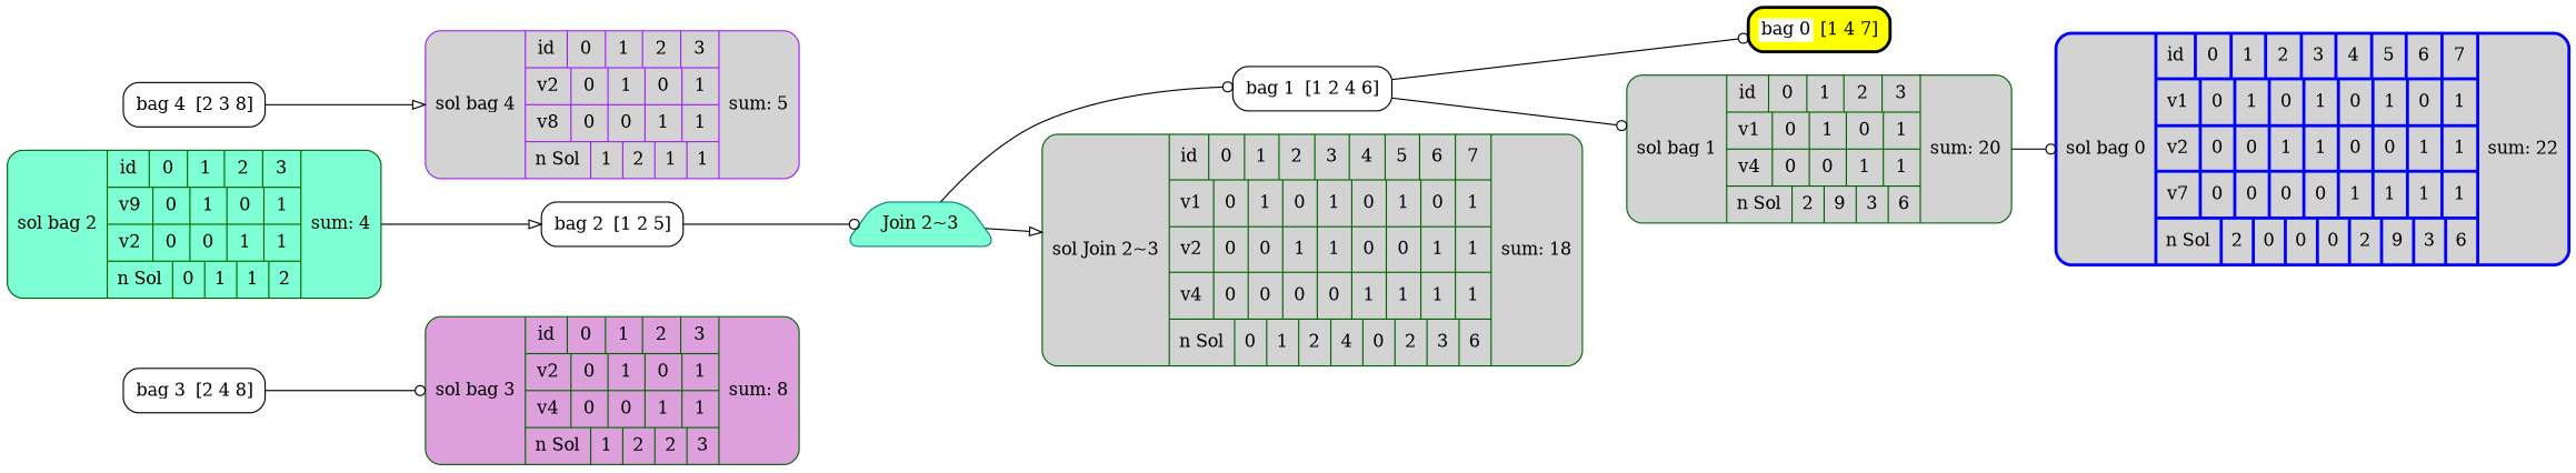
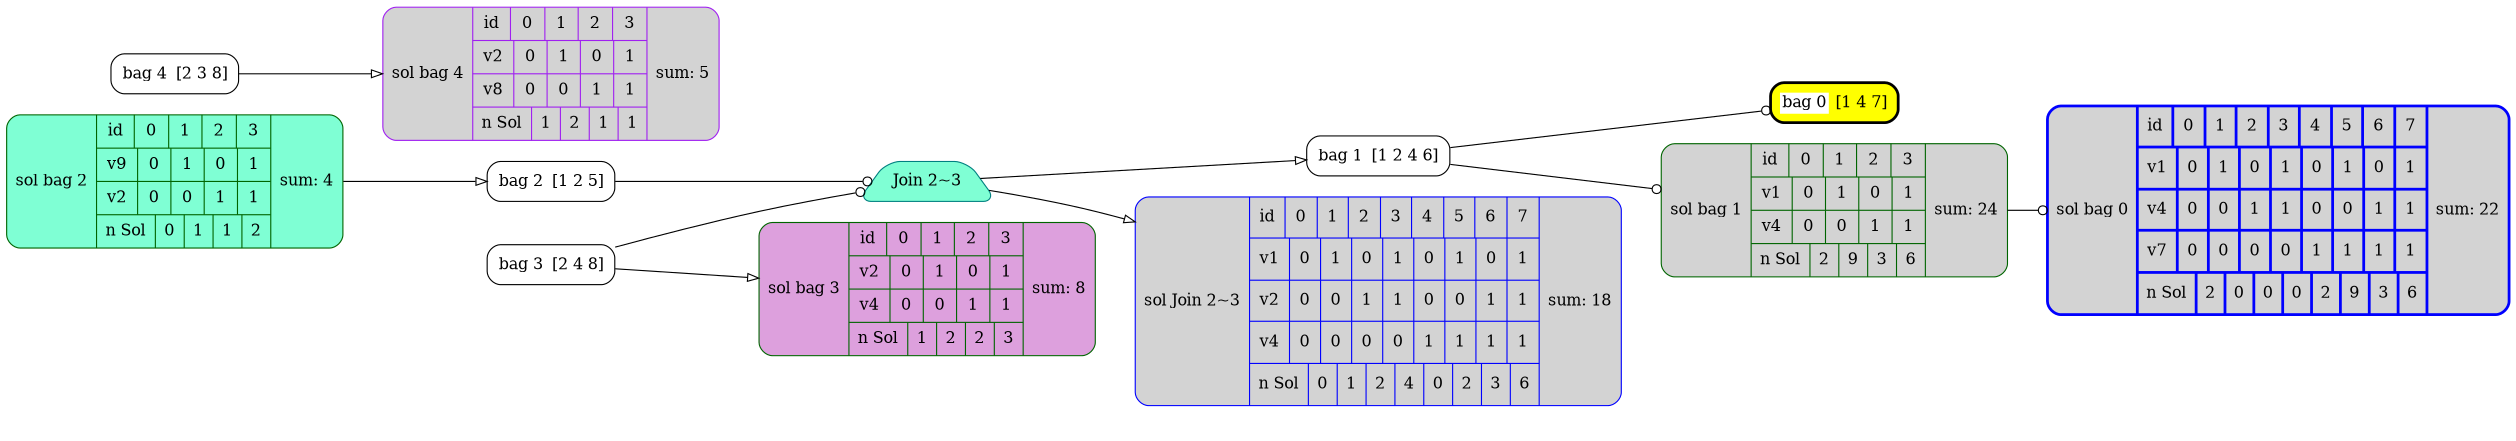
  strict digraph {
    rankdir=LR
    node [fillcolor=lightgrey margin="0.11,0.01" penwidth=1.0 shape=record style="rounded,filled"]
    edge [arrowhead=odot]
    n1 [fillcolor=yellow height=0.5 label=<<TABLE BORDER="0" CELLBORDER="0" CELLSPACING="0">               <TR><TD BGCOLOR="white">bag 0</TD><TD PORT="anchor"></TD><TD>[1 4 7]</TD></TR></TABLE>> penwidth=2.5 shape=box width=1.3333]
-   n2 [color=blue height=2.6111 label="{sol bag 0|{{id|0|1|2|3|4|5|6|7}|{v1|0|1|0|1|0|1|0|1}|{v2|0|0|1|1|0|0|1|1}|{v7|0|0|0|0|1|1|1|1}|{n Sol|2|0|0|0|2|9|3|6}}|sum: 22}" penwidth=2.5 width=2.2639]
+   n2 [color=blue height=2.6111 label="{sol bag 0|{{id|0|1|2|3|4|5|6|7}|{v1|0|1|0|1|0|1|0|1}|{v4|0|0|1|1|0|0|1|1}|{v7|0|0|0|0|1|1|1|1}|{n Sol|2|0|0|0|2|9|3|6}}|sum: 22}" penwidth=2.5 width=2.2639]
    n3 [fillcolor=white height=0.5 label=<<TABLE BORDER="0" CELLBORDER="0" CELLSPACING="0">               <TR><TD BGCOLOR="white">bag 1</TD><TD PORT="anchor"></TD><TD>[1 2 4 6]</TD></TR></TABLE>> shape=box width=1.4861]
-   n4 [color=darkgreen height=1.6667 label="{sol bag 1|{{id|0|1|2|3}|{v1|0|1|0|1}|{v4|0|0|1|1}|{n Sol|2|9|3|6}}|sum: 20}" width=1.8472]
+   n4 [color=darkgreen height=1.6667 label="{sol bag 1|{{id|0|1|2|3}|{v1|0|1|0|1}|{v4|0|0|1|1}|{n Sol|2|9|3|6}}|sum: 24}" width=1.8472]
    n5 [fillcolor=white height=0.5 label=<<TABLE BORDER="0" CELLBORDER="0" CELLSPACING="0">               <TR><TD BGCOLOR="white">bag 2</TD><TD PORT="anchor"></TD><TD>[1 2 5]</TD></TR></TABLE>> shape=box width=1.3333]
    "Join 2~3" [color=teal fillcolor=aquamarine height=0.5 shape=trapezium width=0.88889]
    n7 [color=darkgreen fillcolor=aquamarine height=1.6667 label="{sol bag 2|{{id|0|1|2|3}|{v9|0|1|0|1}|{v2|0|0|1|1}|{n Sol|0|1|1|2}}|sum: 4}" width=1.8472]
-   n8 [color=darkgreen height=2.6111 label="{sol Join 2~3|{{id|0|1|2|3|4|5|6|7}|{v1|0|1|0|1|0|1|0|1}|{v2|0|0|1|1|0|0|1|1}|{v4|0|0|0|0|1|1|1|1}|{n Sol|0|1|2|4|0|2|3|6}}|sum: 18}" width=2.2639]
+   n8 [color=blue height=2.6111 label="{sol Join 2~3|{{id|0|1|2|3|4|5|6|7}|{v1|0|1|0|1|0|1|0|1}|{v2|0|0|1|1|0|0|1|1}|{v4|0|0|0|0|1|1|1|1}|{n Sol|0|1|2|4|0|2|3|6}}|sum: 18}" width=2.2639]
    n9 [fillcolor=white height=0.5 label=<<TABLE BORDER="0" CELLBORDER="0" CELLSPACING="0">               <TR><TD BGCOLOR="white">bag 3</TD><TD PORT="anchor"></TD><TD>[2 4 8]</TD></TR></TABLE>> shape=box width=1.3333]
    n10 [color=darkgreen fillcolor=plum height=1.6667 label="{sol bag 3|{{id|0|1|2|3}|{v2|0|1|0|1}|{v4|0|0|1|1}|{n Sol|1|2|2|3}}|sum: 8}" width=1.8472]
    n11 [fillcolor=white height=0.5 label=<<TABLE BORDER="0" CELLBORDER="0" CELLSPACING="0">               <TR><TD BGCOLOR="white">bag 4</TD><TD PORT="anchor"></TD><TD>[2 3 8]</TD></TR></TABLE>> shape=box width=1.3333]
    n12 [color=purple height=1.6667 label="{sol bag 4|{{id|0|1|2|3}|{v2|0|1|0|1}|{v8|0|0|1|1}|{n Sol|1|2|1|1}}|sum: 5}" width=1.8472]
    n3 -> n1
    n3 -> n4
    n4 -> n2
    n5 -> n3 [constraint=false style=invis arrowhead=""]
    n5 -> "Join 2~3"
-   "Join 2~3" -> n3
+   "Join 2~3" -> n3 [arrowhead=onormal]
    "Join 2~3" -> n8 [arrowhead=onormal]
    n7 -> n5 [arrowhead=onormal]
    n9 -> n3 [constraint=false style=invis arrowhead=""]
-   n9 -> n10
+   n9 -> "Join 2~3"
+   n9 -> n10 [arrowhead=onormal]
    n11 -> n12 [arrowhead=onormal]
  }
